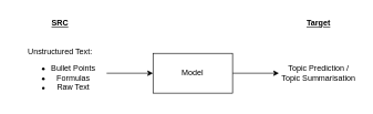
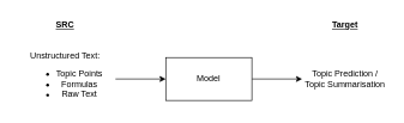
  <mxCell id="0" />
  <mxCell id="1" parent="0" />
  <mxCell id="2" style="edgeStyle=orthogonalEdgeStyle;rounded=0;orthogonalLoop=1;jettySize=auto;html=1;exitX=1;exitY=0.5;exitDx=0;exitDy=0;entryX=0;entryY=0.5;entryDx=0;entryDy=0;" edge="1" parent="1" source="3" target="5"><mxGeometry relative="1" as="geometry" /></mxCell>
- <mxCell id="3" value="Unstructured Text:&lt;br&gt;&lt;ul&gt;&lt;li&gt;Bullet Points&lt;br&gt;&lt;/li&gt;&lt;li&gt;Formulas&lt;/li&gt;&lt;li&gt;Raw Text&lt;/li&gt;&lt;/ul&gt;" style="text;html=1;strokeColor=none;fillColor=none;align=center;verticalAlign=middle;whiteSpace=wrap;rounded=0;" vertex="1" parent="1"><mxGeometry x="20" y="70" width="140" height="80" as="geometry" /></mxCell>
+ <mxCell id="3" value="Unstructured Text:&lt;br&gt;&lt;ul&gt;&lt;li&gt;Topic Points&lt;br&gt;&lt;/li&gt;&lt;li&gt;Formulas&lt;/li&gt;&lt;li&gt;Raw Text&lt;/li&gt;&lt;/ul&gt;" style="text;html=1;strokeColor=none;fillColor=none;align=center;verticalAlign=middle;whiteSpace=wrap;rounded=0;" vertex="1" parent="1"><mxGeometry x="20" y="70" width="140" height="80" as="geometry" /></mxCell>
  <mxCell id="4" style="edgeStyle=orthogonalEdgeStyle;rounded=0;orthogonalLoop=1;jettySize=auto;html=1;exitX=1;exitY=0.5;exitDx=0;exitDy=0;" edge="1" parent="1" source="5" target="6"><mxGeometry relative="1" as="geometry" /></mxCell>
  <mxCell id="5" value="Model" style="whiteSpace=wrap;html=1;rounded=0;" vertex="1" parent="1"><mxGeometry x="230" y="80" width="120" height="60" as="geometry" /></mxCell>
  <mxCell id="6" value="Topic Prediction / Topic Summarisation" style="text;html=1;strokeColor=none;fillColor=none;align=center;verticalAlign=middle;whiteSpace=wrap;rounded=0;" vertex="1" parent="1"><mxGeometry x="420" y="82.5" width="120" height="55" as="geometry" /></mxCell>
  <mxCell id="7" value="&lt;b&gt;&lt;u&gt;SRC&lt;/u&gt;&lt;/b&gt;" style="text;html=1;strokeColor=none;fillColor=none;align=center;verticalAlign=middle;whiteSpace=wrap;rounded=0;" vertex="1" parent="1"><mxGeometry x="60" y="20" width="60" height="30" as="geometry" /></mxCell>
  <mxCell id="8" value="&lt;b&gt;&lt;u&gt;Target&lt;/u&gt;&lt;/b&gt;" style="text;html=1;strokeColor=none;fillColor=none;align=center;verticalAlign=middle;whiteSpace=wrap;rounded=0;" vertex="1" parent="1"><mxGeometry x="450" y="20" width="60" height="30" as="geometry" /></mxCell>
